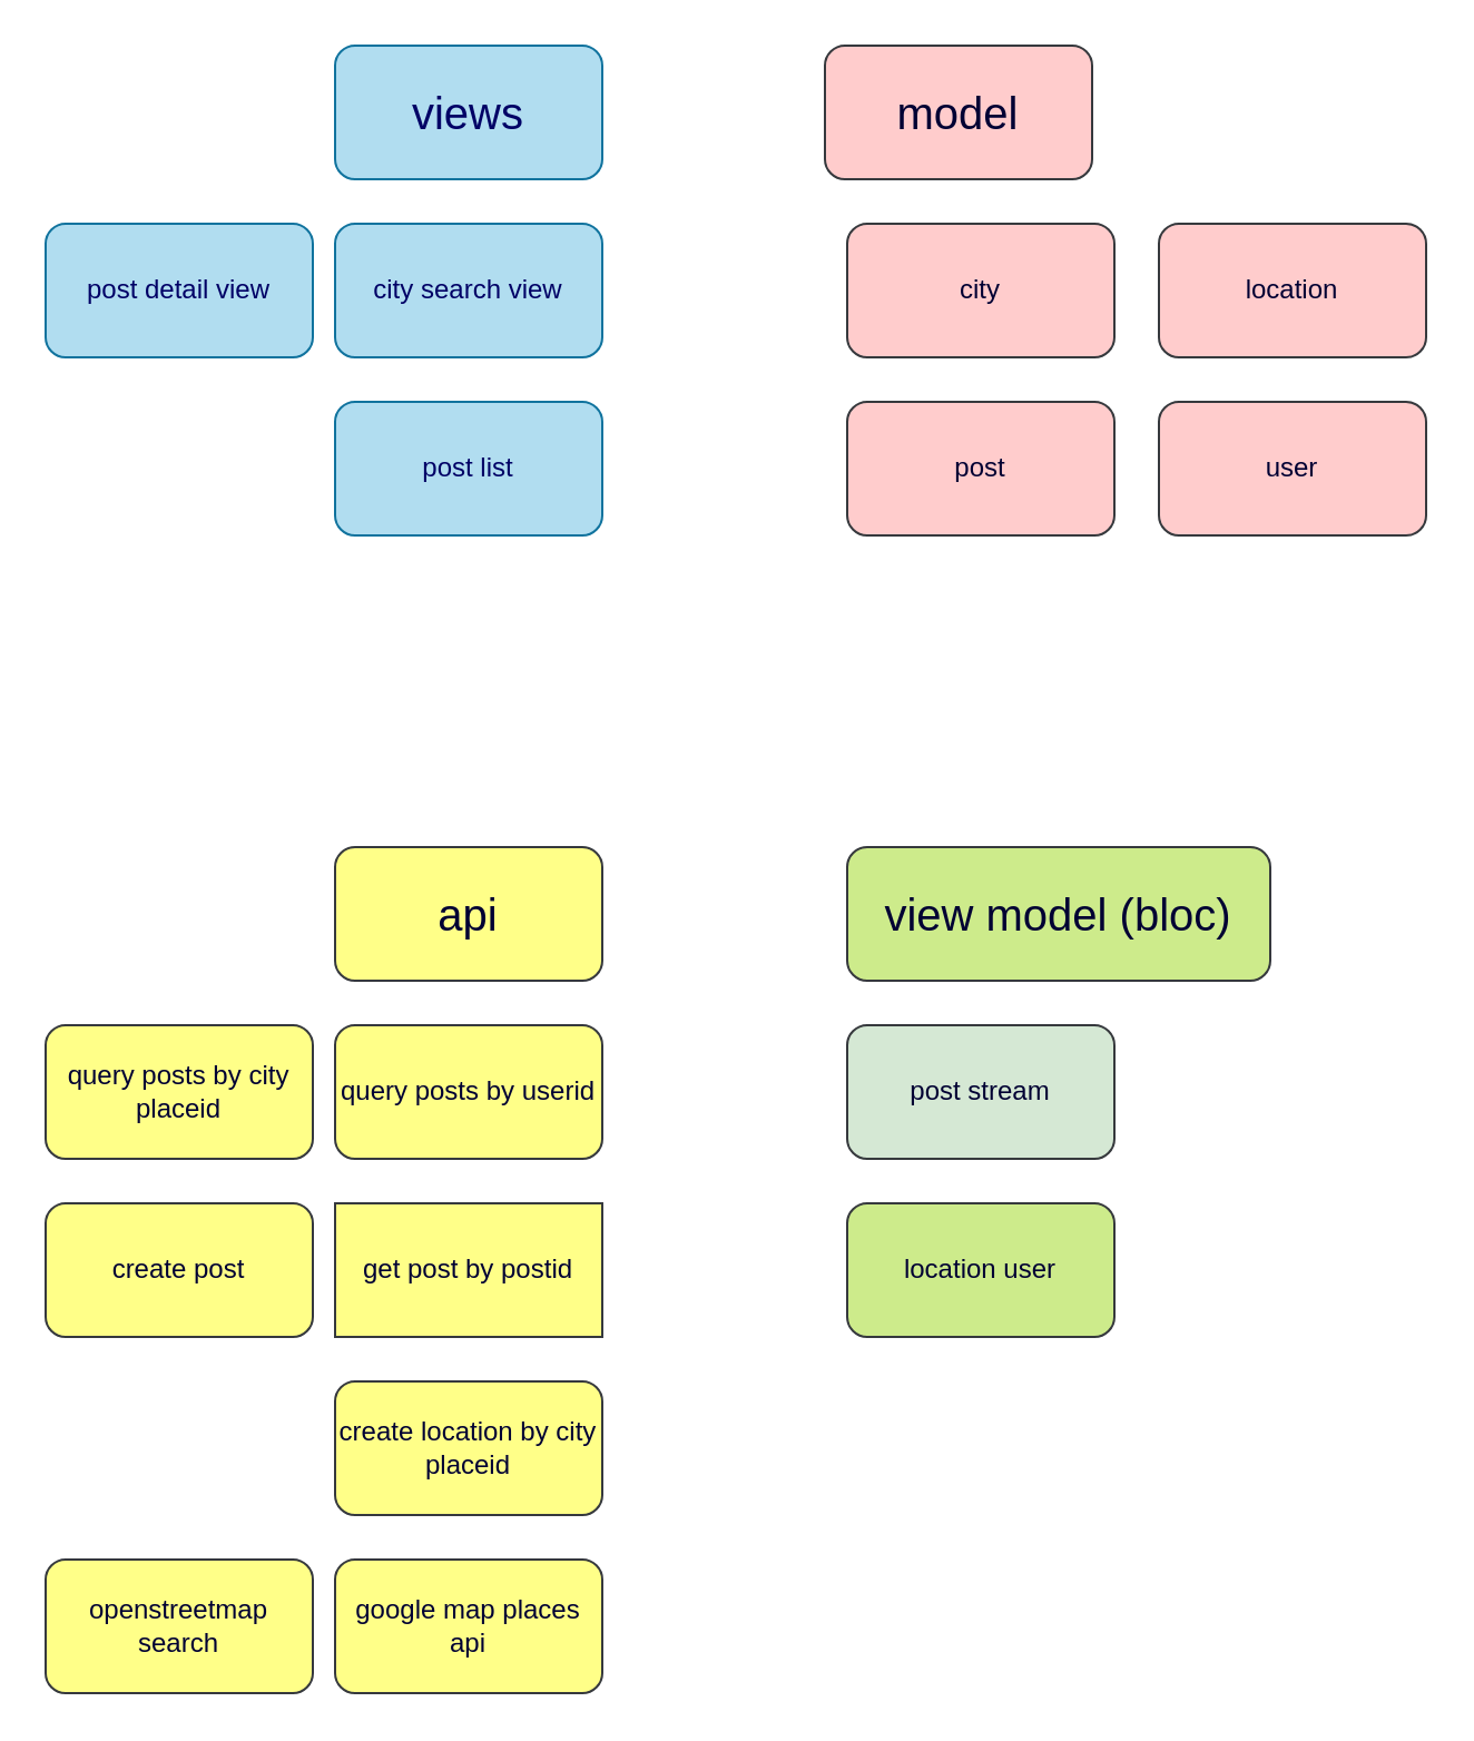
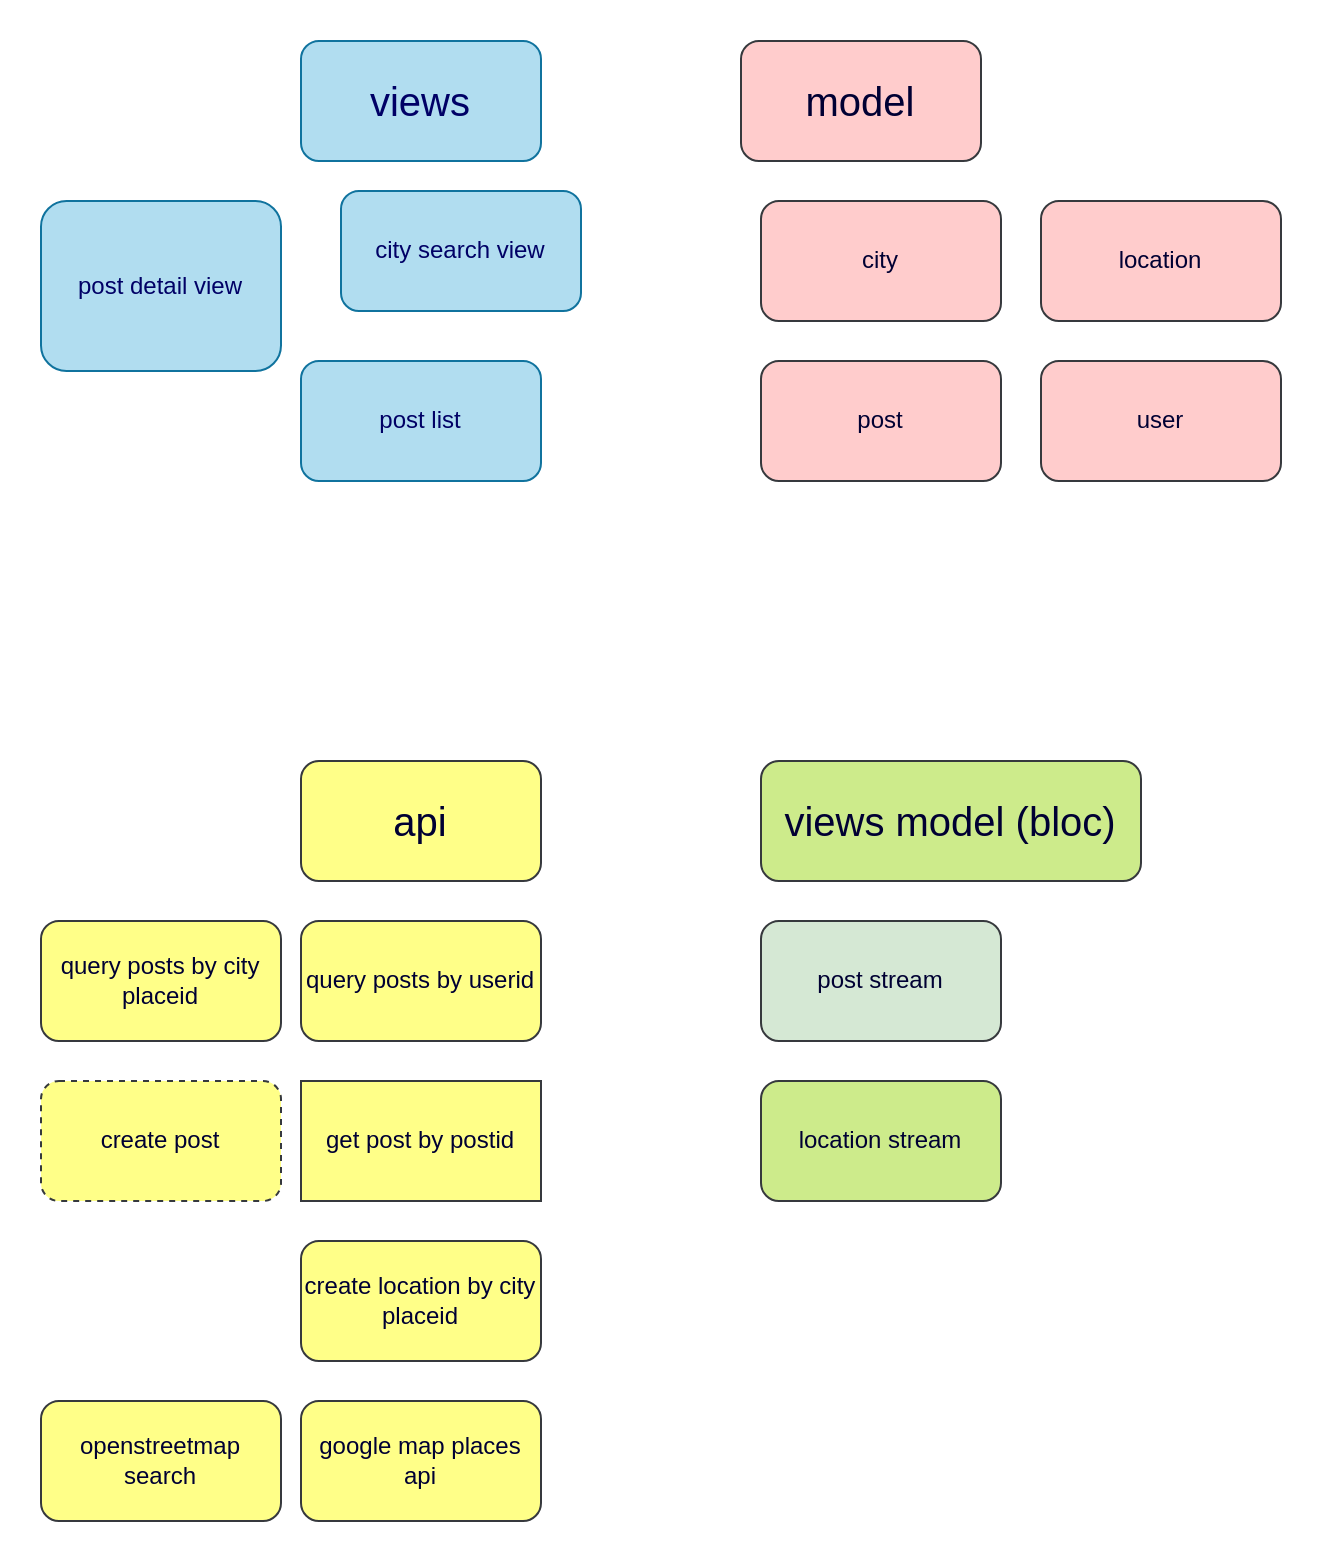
  <mxCell id="0" />
  <mxCell id="1" parent="0" />
  <mxCell id="2" value="views" style="rounded=1;whiteSpace=wrap;html=1;fillColor=#b1ddf0;strokeColor=#10739e;fontColor=#000066;fontSize=20;" parent="1" vertex="1"><mxGeometry x="150" y="20" width="120" height="60" as="geometry" /></mxCell>
- <mxCell id="3" value="view model (bloc)" style="rounded=1;whiteSpace=wrap;html=1;fillColor=#cdeb8b;strokeColor=#36393d;fontColor=#000033;fontSize=20;" parent="1" vertex="1"><mxGeometry x="380" y="380" width="190" height="60" as="geometry" /></mxCell>
+ <mxCell id="3" value="views model (bloc)" style="rounded=1;whiteSpace=wrap;html=1;fillColor=#cdeb8b;strokeColor=#36393d;fontColor=#000033;fontSize=20;" parent="1" vertex="1"><mxGeometry x="380" y="380" width="190" height="60" as="geometry" /></mxCell>
  <mxCell id="4" value="model" style="rounded=1;whiteSpace=wrap;html=1;fillColor=#ffcccc;strokeColor=#36393d;fontColor=#000033;fontSize=20;" parent="1" vertex="1"><mxGeometry x="370" y="20" width="120" height="60" as="geometry" /></mxCell>
  <mxCell id="5" value="api" style="rounded=1;whiteSpace=wrap;html=1;fillColor=#ffff88;strokeColor=#36393d;fontColor=#000033;fontSize=20;" parent="1" vertex="1"><mxGeometry x="150" y="380" width="120" height="60" as="geometry" /></mxCell>
- <mxCell id="6" value="city search view" style="rounded=1;whiteSpace=wrap;html=1;fillColor=#b1ddf0;strokeColor=#10739e;fontColor=#000066;" vertex="1" parent="1"><mxGeometry x="150" y="100" width="120" height="60" as="geometry" /></mxCell>
- <mxCell id="7" value="post detail view" style="rounded=1;whiteSpace=wrap;html=1;fillColor=#b1ddf0;strokeColor=#10739e;fontColor=#000066;" vertex="1" parent="1"><mxGeometry x="20" y="100" width="120" height="60" as="geometry" /></mxCell>
+ <mxCell id="6" value="city search view" style="rounded=1;whiteSpace=wrap;html=1;fillColor=#b1ddf0;strokeColor=#10739e;fontColor=#000066;" vertex="1" parent="1"><mxGeometry x="170" y="95" width="120" height="60" as="geometry" /></mxCell>
+ <mxCell id="7" value="post detail view" style="rounded=1;whiteSpace=wrap;html=1;fillColor=#b1ddf0;strokeColor=#10739e;fontColor=#000066;" vertex="1" parent="1"><mxGeometry x="20" y="100" width="120" height="85" as="geometry" /></mxCell>
  <mxCell id="8" value="post list" style="rounded=1;whiteSpace=wrap;html=1;fillColor=#b1ddf0;strokeColor=#10739e;fontColor=#000066;" vertex="1" parent="1"><mxGeometry x="150" y="180" width="120" height="60" as="geometry" /></mxCell>
  <mxCell id="9" value="city" style="rounded=1;whiteSpace=wrap;html=1;fillColor=#ffcccc;strokeColor=#36393d;fontColor=#000033;" vertex="1" parent="1"><mxGeometry x="380" y="100" width="120" height="60" as="geometry" /></mxCell>
  <mxCell id="10" value="post" style="rounded=1;whiteSpace=wrap;html=1;fillColor=#ffcccc;strokeColor=#36393d;fontColor=#000033;" vertex="1" parent="1"><mxGeometry x="380" y="180" width="120" height="60" as="geometry" /></mxCell>
  <mxCell id="11" value="user" style="rounded=1;whiteSpace=wrap;html=1;fillColor=#ffcccc;strokeColor=#36393d;fontColor=#000033;" vertex="1" parent="1"><mxGeometry x="520" y="180" width="120" height="60" as="geometry" /></mxCell>
  <mxCell id="12" value="query posts by userid" style="rounded=1;whiteSpace=wrap;html=1;fillColor=#ffff88;strokeColor=#36393d;fontColor=#000033;" vertex="1" parent="1"><mxGeometry x="150" y="460" width="120" height="60" as="geometry" /></mxCell>
  <mxCell id="13" value="location" style="rounded=1;whiteSpace=wrap;html=1;fillColor=#ffcccc;strokeColor=#36393d;fontColor=#000033;" vertex="1" parent="1"><mxGeometry x="520" y="100" width="120" height="60" as="geometry" /></mxCell>
  <mxCell id="14" value="query posts by city placeid" style="rounded=1;whiteSpace=wrap;html=1;fillColor=#ffff88;strokeColor=#36393d;fontColor=#000033;" vertex="1" parent="1"><mxGeometry x="20" y="460" width="120" height="60" as="geometry" /></mxCell>
  <mxCell id="15" value="get post by postid" style="whiteSpace=wrap;html=1;fillColor=#ffff88;strokeColor=#36393d;fontColor=#000033;rounded=0;" vertex="1" parent="1"><mxGeometry x="150" y="540" width="120" height="60" as="geometry" /></mxCell>
- <mxCell id="16" value="create post" style="rounded=1;whiteSpace=wrap;html=1;fillColor=#ffff88;strokeColor=#36393d;fontColor=#000033;" vertex="1" parent="1"><mxGeometry x="20" y="540" width="120" height="60" as="geometry" /></mxCell>
+ <mxCell id="16" value="create post" style="rounded=1;whiteSpace=wrap;html=1;fillColor=#ffff88;strokeColor=#36393d;fontColor=#000033;dashed=1;" vertex="1" parent="1"><mxGeometry x="20" y="540" width="120" height="60" as="geometry" /></mxCell>
  <mxCell id="17" value="create location by city placeid" style="rounded=1;whiteSpace=wrap;html=1;fillColor=#ffff88;strokeColor=#36393d;fontColor=#000033;" vertex="1" parent="1"><mxGeometry x="150" y="620" width="120" height="60" as="geometry" /></mxCell>
  <mxCell id="18" value="post stream" style="rounded=1;whiteSpace=wrap;html=1;fillColor=#d5e8d4;strokeColor=#36393d;fontColor=#000033;fontSize=12;" vertex="1" parent="1"><mxGeometry x="380" y="460" width="120" height="60" as="geometry" /></mxCell>
- <mxCell id="19" value="location user" style="rounded=1;whiteSpace=wrap;html=1;fillColor=#cdeb8b;strokeColor=#36393d;fontColor=#000033;fontSize=12;" vertex="1" parent="1"><mxGeometry x="380" y="540" width="120" height="60" as="geometry" /></mxCell>
+ <mxCell id="19" value="location stream" style="rounded=1;whiteSpace=wrap;html=1;fillColor=#cdeb8b;strokeColor=#36393d;fontColor=#000033;fontSize=12;" vertex="1" parent="1"><mxGeometry x="380" y="540" width="120" height="60" as="geometry" /></mxCell>
  <mxCell id="20" value="google map places api" style="rounded=1;whiteSpace=wrap;html=1;fillColor=#ffff88;strokeColor=#36393d;fontColor=#000033;" vertex="1" parent="1"><mxGeometry x="150" y="700" width="120" height="60" as="geometry" /></mxCell>
  <mxCell id="21" value="openstreetmap search" style="rounded=1;whiteSpace=wrap;html=1;fillColor=#ffff88;strokeColor=#36393d;fontColor=#000033;" vertex="1" parent="1"><mxGeometry x="20" y="700" width="120" height="60" as="geometry" /></mxCell>
